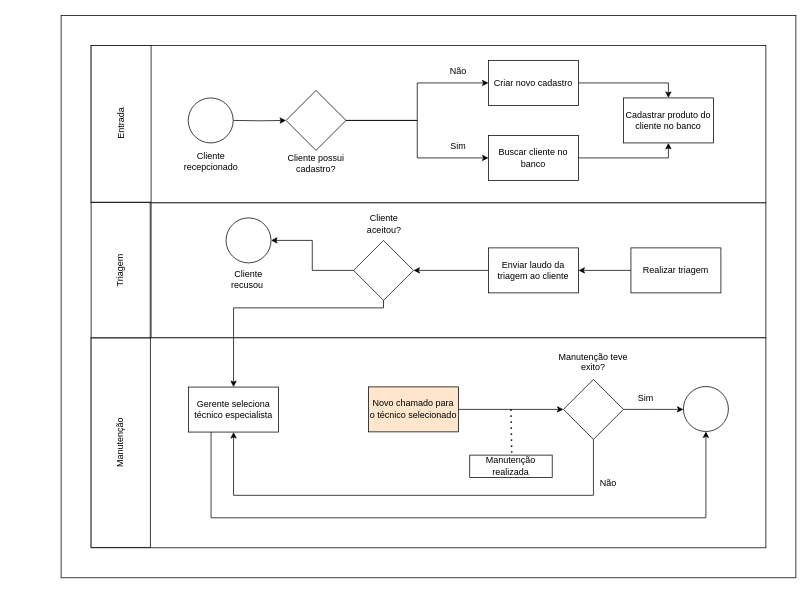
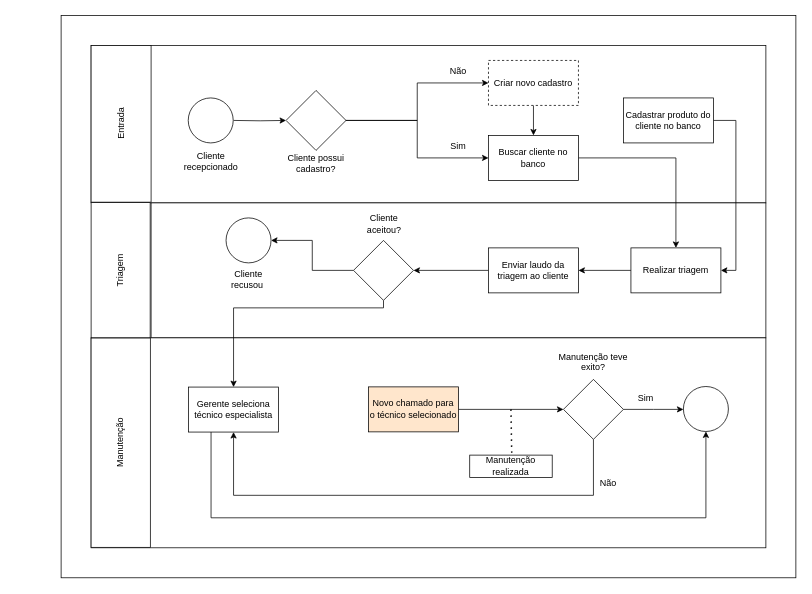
  <mxCell id="0" />
  <mxCell id="1" parent="0" />
  <mxCell id="2" style="edgeStyle=orthogonalEdgeStyle;rounded=0;orthogonalLoop=1;jettySize=auto;html=1;" parent="1" source="3" edge="1"><mxGeometry relative="1" as="geometry"><mxPoint x="581" y="340" as="targetPoint" /></mxGeometry></mxCell>
  <mxCell id="3" value="" style="rounded=0;whiteSpace=wrap;html=1;" parent="1" vertex="1"><mxGeometry x="331" y="310" width="130" height="60" as="geometry" /></mxCell>
  <mxCell id="4" style="edgeStyle=orthogonalEdgeStyle;rounded=0;orthogonalLoop=1;jettySize=auto;html=1;" parent="1" source="5" edge="1"><mxGeometry relative="1" as="geometry"><mxPoint x="661" y="460" as="targetPoint" /></mxGeometry></mxCell>
  <mxCell id="5" value="" style="rounded=0;whiteSpace=wrap;html=1;" parent="1" vertex="1"><mxGeometry x="601" y="310" width="120" height="60" as="geometry" /></mxCell>
  <mxCell id="6" style="edgeStyle=orthogonalEdgeStyle;rounded=0;orthogonalLoop=1;jettySize=auto;html=1;" parent="1" source="7" edge="1"><mxGeometry relative="1" as="geometry"><mxPoint x="431" y="500" as="targetPoint" /></mxGeometry></mxCell>
  <mxCell id="7" value="" style="rounded=0;whiteSpace=wrap;html=1;" parent="1" vertex="1"><mxGeometry x="601" y="470" width="120" height="60" as="geometry" /></mxCell>
  <mxCell id="8" value="" style="rounded=0;whiteSpace=wrap;html=1;" parent="1" vertex="1"><mxGeometry x="311" y="470" width="120" height="60" as="geometry" /></mxCell>
  <mxCell id="9" value="" style="rounded=0;whiteSpace=wrap;html=1;" parent="1" vertex="1"><mxGeometry x="81" y="20" width="980" height="750" as="geometry" /></mxCell>
  <mxCell id="10" value="" style="rounded=0;whiteSpace=wrap;html=1;" parent="1" vertex="1"><mxGeometry x="121" y="60" width="900" height="210" as="geometry" /></mxCell>
  <mxCell id="11" value="" style="rounded=0;whiteSpace=wrap;html=1;" parent="1" vertex="1"><mxGeometry x="201" y="270" width="820" height="180" as="geometry" /></mxCell>
  <mxCell id="12" value="" style="rounded=0;whiteSpace=wrap;html=1;" parent="1" vertex="1"><mxGeometry x="121" y="450" width="900" height="280" as="geometry" /></mxCell>
  <mxCell id="13" value="Entrada" style="rounded=0;whiteSpace=wrap;html=1;rotation=-90;" parent="1" vertex="1"><mxGeometry x="56.5" y="124.5" width="209" height="80" as="geometry" /></mxCell>
  <mxCell id="14" value="Triagem" style="rounded=0;whiteSpace=wrap;html=1;rotation=-90;" parent="1" vertex="1"><mxGeometry x="70.19" y="320.44" width="180.37" height="78.75" as="geometry" /></mxCell>
  <mxCell id="15" value="Manutenção" style="rounded=0;whiteSpace=wrap;html=1;rotation=-90;" parent="1" vertex="1"><mxGeometry x="20.94" y="550.32" width="279.13" height="79" as="geometry" /></mxCell>
  <mxCell id="16" value="Cliente recepcionado" style="text;html=1;align=center;verticalAlign=middle;whiteSpace=wrap;rounded=0;" parent="1" vertex="1"><mxGeometry x="250.56" y="200" width="60" height="30" as="geometry" /></mxCell>
  <mxCell id="17" value="" style="edgeStyle=orthogonalEdgeStyle;rounded=0;orthogonalLoop=1;jettySize=auto;html=1;" parent="1" target="20" edge="1"><mxGeometry relative="1" as="geometry"><mxPoint x="311" y="160" as="sourcePoint" /></mxGeometry></mxCell>
  <mxCell id="18" value="" style="edgeStyle=orthogonalEdgeStyle;rounded=0;orthogonalLoop=1;jettySize=auto;html=1;" parent="1" source="20" target="23" edge="1"><mxGeometry relative="1" as="geometry" /></mxCell>
  <mxCell id="19" style="edgeStyle=orthogonalEdgeStyle;rounded=0;orthogonalLoop=1;jettySize=auto;html=1;" parent="1" source="20" target="26" edge="1"><mxGeometry relative="1" as="geometry" /></mxCell>
  <mxCell id="20" value="" style="rhombus;whiteSpace=wrap;html=1;" parent="1" vertex="1"><mxGeometry x="381" y="120" width="80" height="80" as="geometry" /></mxCell>
  <mxCell id="21" value="Cliente possui cadastro?&lt;div&gt;&lt;br&gt;&lt;/div&gt;" style="text;html=1;align=center;verticalAlign=middle;whiteSpace=wrap;rounded=0;" parent="1" vertex="1"><mxGeometry x="376" y="210" width="90" height="30" as="geometry" /></mxCell>
- <mxCell id="22" style="edgeStyle=orthogonalEdgeStyle;rounded=0;orthogonalLoop=1;jettySize=auto;html=1;entryX=0.5;entryY=0;entryDx=0;entryDy=0;" parent="1" source="23" target="29" edge="1"><mxGeometry relative="1" as="geometry" /></mxCell>
- <mxCell id="23" value="Criar novo cadastro" style="whiteSpace=wrap;html=1;" parent="1" vertex="1"><mxGeometry x="651" y="80" width="120" height="60" as="geometry" /></mxCell>
+ <mxCell id="22" style="edgeStyle=orthogonalEdgeStyle;rounded=0;orthogonalLoop=1;jettySize=auto;html=1;" parent="1" source="23" target="26" edge="1"><mxGeometry relative="1" as="geometry" /></mxCell>
+ <mxCell id="23" value="Criar novo cadastro" style="whiteSpace=wrap;html=1;dashed=1;" parent="1" vertex="1"><mxGeometry x="651" y="80" width="120" height="60" as="geometry" /></mxCell>
  <mxCell id="24" value="Não" style="text;html=1;align=center;verticalAlign=middle;whiteSpace=wrap;rounded=0;" parent="1" vertex="1"><mxGeometry x="581" y="80" width="60" height="30" as="geometry" /></mxCell>
- <mxCell id="25" style="edgeStyle=orthogonalEdgeStyle;rounded=0;orthogonalLoop=1;jettySize=auto;html=1;entryX=0.5;entryY=1;entryDx=0;entryDy=0;" parent="1" source="26" target="29" edge="1"><mxGeometry relative="1" as="geometry" /></mxCell>
+ <mxCell id="25" style="edgeStyle=orthogonalEdgeStyle;rounded=0;orthogonalLoop=1;jettySize=auto;html=1;" parent="1" source="26" target="31" edge="1"><mxGeometry relative="1" as="geometry" /></mxCell>
  <mxCell id="26" value="Buscar cliente no banco" style="whiteSpace=wrap;html=1;" parent="1" vertex="1"><mxGeometry x="651" y="180" width="120" height="60" as="geometry" /></mxCell>
  <mxCell id="27" value="Sim" style="text;html=1;align=center;verticalAlign=middle;whiteSpace=wrap;rounded=0;" parent="1" vertex="1"><mxGeometry x="581" y="180" width="60" height="30" as="geometry" /></mxCell>
+ <mxCell id="28" style="edgeStyle=orthogonalEdgeStyle;rounded=0;orthogonalLoop=1;jettySize=auto;html=1;entryX=1;entryY=0.5;entryDx=0;entryDy=0;" parent="1" source="29" target="31" edge="1"><mxGeometry relative="1" as="geometry"><Array as="points"><mxPoint x="981" y="160" /><mxPoint x="981" y="360" /></Array></mxGeometry></mxCell>
  <mxCell id="29" value="Cadastrar produto do cliente no banco" style="whiteSpace=wrap;html=1;" parent="1" vertex="1"><mxGeometry x="831" y="130" width="120" height="60" as="geometry" /></mxCell>
  <mxCell id="30" style="edgeStyle=orthogonalEdgeStyle;rounded=0;orthogonalLoop=1;jettySize=auto;html=1;entryX=1;entryY=0.5;entryDx=0;entryDy=0;" parent="1" source="31" target="33" edge="1"><mxGeometry relative="1" as="geometry" /></mxCell>
  <mxCell id="31" value="Realizar triagem" style="whiteSpace=wrap;html=1;" parent="1" vertex="1"><mxGeometry x="841" y="330" width="120" height="60" as="geometry" /></mxCell>
  <mxCell id="32" value="" style="edgeStyle=orthogonalEdgeStyle;rounded=0;orthogonalLoop=1;jettySize=auto;html=1;" parent="1" source="33" target="36" edge="1"><mxGeometry relative="1" as="geometry" /></mxCell>
  <mxCell id="33" value="Enviar laudo da triagem ao cliente" style="whiteSpace=wrap;html=1;" parent="1" vertex="1"><mxGeometry x="651" y="330" width="120" height="60" as="geometry" /></mxCell>
  <mxCell id="34" style="edgeStyle=orthogonalEdgeStyle;rounded=0;orthogonalLoop=1;jettySize=auto;html=1;entryX=1;entryY=0.5;entryDx=0;entryDy=0;" parent="1" source="36" target="38" edge="1"><mxGeometry relative="1" as="geometry" /></mxCell>
  <mxCell id="35" style="edgeStyle=orthogonalEdgeStyle;rounded=0;orthogonalLoop=1;jettySize=auto;html=1;entryX=0.5;entryY=0;entryDx=0;entryDy=0;" parent="1" source="36" target="42" edge="1"><mxGeometry relative="1" as="geometry"><Array as="points"><mxPoint x="511" y="410" /><mxPoint x="311" y="410" /></Array></mxGeometry></mxCell>
  <mxCell id="36" value="" style="rhombus;whiteSpace=wrap;html=1;" parent="1" vertex="1"><mxGeometry x="471" y="320" width="80" height="80" as="geometry" /></mxCell>
  <mxCell id="37" value="Cliente aceitou?" style="text;html=1;align=center;verticalAlign=middle;whiteSpace=wrap;rounded=0;" parent="1" vertex="1"><mxGeometry x="482" y="283" width="60" height="30" as="geometry" /></mxCell>
  <mxCell id="38" value="" style="ellipse;whiteSpace=wrap;html=1;aspect=fixed;" parent="1" vertex="1"><mxGeometry x="301" y="290" width="60" height="60" as="geometry" /></mxCell>
  <mxCell id="39" value="" style="ellipse;whiteSpace=wrap;html=1;aspect=fixed;" parent="1" vertex="1"><mxGeometry x="250.56" y="130" width="60" height="60" as="geometry" /></mxCell>
  <mxCell id="40" value="Cliente recusou&amp;nbsp;" style="text;html=1;align=center;verticalAlign=middle;whiteSpace=wrap;rounded=0;" parent="1" vertex="1"><mxGeometry x="301" y="357" width="60" height="30" as="geometry" /></mxCell>
  <mxCell id="41" style="edgeStyle=orthogonalEdgeStyle;rounded=0;orthogonalLoop=1;jettySize=auto;html=1;exitX=0.25;exitY=1;exitDx=0;exitDy=0;entryX=0.5;entryY=1;entryDx=0;entryDy=0;" parent="1" source="42" target="51" edge="1"><mxGeometry relative="1" as="geometry"><Array as="points"><mxPoint x="281" y="690" /><mxPoint x="941" y="690" /></Array></mxGeometry></mxCell>
  <mxCell id="42" value="Gerente seleciona técnico especialista" style="rounded=0;whiteSpace=wrap;html=1;" parent="1" vertex="1"><mxGeometry x="251" y="515.63" width="120" height="60" as="geometry" /></mxCell>
  <mxCell id="43" value="" style="edgeStyle=orthogonalEdgeStyle;rounded=0;orthogonalLoop=1;jettySize=auto;html=1;" parent="1" source="44" target="47" edge="1"><mxGeometry relative="1" as="geometry" /></mxCell>
  <mxCell id="44" value="Novo chamado para o técnico selecionado" style="rounded=0;whiteSpace=wrap;html=1;fillColor=#ffe6cc;" parent="1" vertex="1"><mxGeometry x="491" y="515.38" width="120" height="60" as="geometry" /></mxCell>
  <mxCell id="45" value="" style="edgeStyle=orthogonalEdgeStyle;rounded=0;orthogonalLoop=1;jettySize=auto;html=1;" parent="1" source="47" edge="1"><mxGeometry relative="1" as="geometry"><mxPoint x="911" y="545.38" as="targetPoint" /></mxGeometry></mxCell>
  <mxCell id="46" style="edgeStyle=orthogonalEdgeStyle;rounded=0;orthogonalLoop=1;jettySize=auto;html=1;exitX=0.5;exitY=1;exitDx=0;exitDy=0;entryX=0.5;entryY=1;entryDx=0;entryDy=0;" parent="1" source="47" target="42" edge="1"><mxGeometry relative="1" as="geometry"><Array as="points"><mxPoint x="791" y="660" /><mxPoint x="311" y="660" /></Array></mxGeometry></mxCell>
  <mxCell id="47" value="" style="rhombus;whiteSpace=wrap;html=1;rounded=0;" parent="1" vertex="1"><mxGeometry x="751" y="505.38" width="80" height="80" as="geometry" /></mxCell>
  <mxCell id="48" value="" style="endArrow=none;dashed=1;html=1;dashPattern=1 3;strokeWidth=2;rounded=0;" parent="1" edge="1"><mxGeometry width="50" height="50" relative="1" as="geometry"><mxPoint x="682" y="603.38" as="sourcePoint" /><mxPoint x="681" y="545.38" as="targetPoint" /></mxGeometry></mxCell>
  <mxCell id="49" value="Manutenção realizada" style="rounded=0;whiteSpace=wrap;html=1;" parent="1" vertex="1"><mxGeometry x="626" y="606.38" width="110" height="30" as="geometry" /></mxCell>
  <mxCell id="50" value="Manutenção teve exito?&lt;div&gt;&lt;br&gt;&lt;/div&gt;" style="text;html=1;align=center;verticalAlign=middle;whiteSpace=wrap;rounded=0;" parent="1" vertex="1"><mxGeometry x="731" y="475.38" width="120" height="30" as="geometry" /></mxCell>
  <mxCell id="51" value="" style="ellipse;whiteSpace=wrap;html=1;aspect=fixed;" parent="1" vertex="1"><mxGeometry x="911" y="514.88" width="60" height="60" as="geometry" /></mxCell>
  <mxCell id="52" value="Sim" style="text;html=1;align=center;verticalAlign=middle;whiteSpace=wrap;rounded=0;" parent="1" vertex="1"><mxGeometry x="831" y="516" width="60" height="30" as="geometry" /></mxCell>
  <mxCell id="53" value="Não" style="text;html=1;align=center;verticalAlign=middle;whiteSpace=wrap;rounded=0;" parent="1" vertex="1"><mxGeometry x="781" y="629.32" width="60" height="30" as="geometry" /></mxCell>
